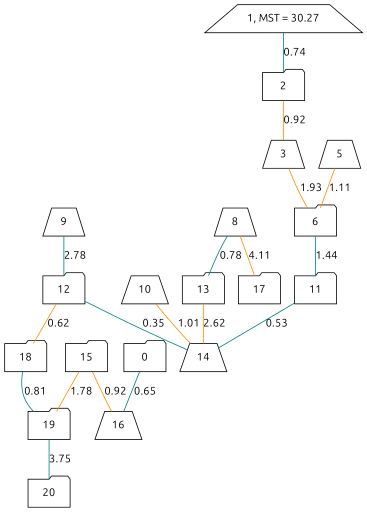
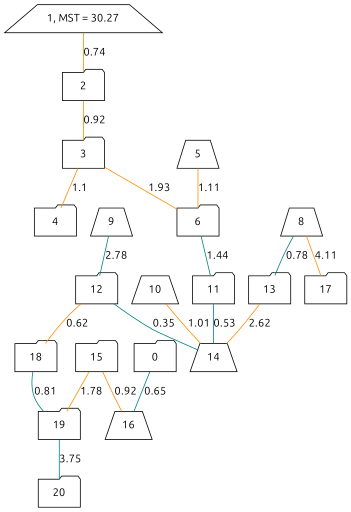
  graph {
    fontname=Ubuntu
    node [fontname=Ubuntu shape=folder]
    edge [color=darkorange fontname=Ubuntu]
    n1 [label="1, MST = 30.27" shape=trapezium]
    2
-   3 [shape=trapezium]
+   3
+   4
    6
    11
    5 [shape=trapezium]
    14 [shape=trapezium]
    n9 [label=0]
    16 [shape=trapezium]
    9 [shape=trapezium]
    12
    18
    19
    10 [shape=trapezium]
    13
    15
    20
    8 [shape=trapezium]
    17
-   n1 -- 2 [color=teal label=0.74]
+   n1 -- 2 [label=0.74]
    2 -- 3 [label=0.92]
+   3 -- 4 [label=1.1]
    3 -- 6 [label=1.93]
    6 -- 11 [color=teal label=1.44]
    11 -- 14 [color=teal label=0.53]
    5 -- 6 [label=1.11]
    n9 -- 16 [color=teal label=0.65]
    9 -- 12 [color=teal label=2.78]
    12 -- 14 [color=teal label=0.35]
    12 -- 18 [label=0.62]
    18 -- 19 [color=teal label=0.81]
    19 -- 20 [color=teal label=3.75]
    10 -- 14 [label=1.01]
    13 -- 14 [label=2.62]
    15 -- 16 [label=0.92]
    15 -- 19 [label=1.78]
    8 -- 13 [color=teal label=0.78]
    8 -- 17 [label=4.11]
  }
